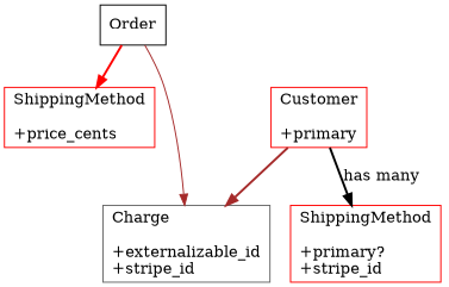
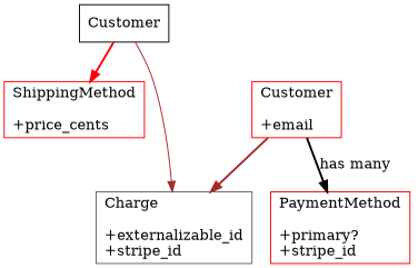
  digraph {
    node [color=red shape=record]
    edge [color=brown style=bold]
    n1 [label="ShippingMethod\l\l+price_cents\l"]
-   n2 [label="Customer\l\l+primary\l"]
-   n3 [label="ShippingMethod\l\l+primary?\l+stripe_id\l"]
+   n2 [label="Customer\l\l+email\l"]
+   n3 [label="PaymentMethod\l\l+primary?\l+stripe_id\l"]
    n4 [color=gray40 label="Charge\l\l+externalizable_id\l+stripe_id\l"]
-   Order [color=black]
+   Order [color=black label=Customer]
    subgraph sub_1 {
      rank=same
      n1
      n2
    }
    subgraph sub_2 {
      rank=same
      n3
      n4
    }
    n2 -> n3 [color=black label="has many     "]
    n2 -> n4
    Order -> n1 [color=red]
    Order -> n4 [style=solid]
  }
